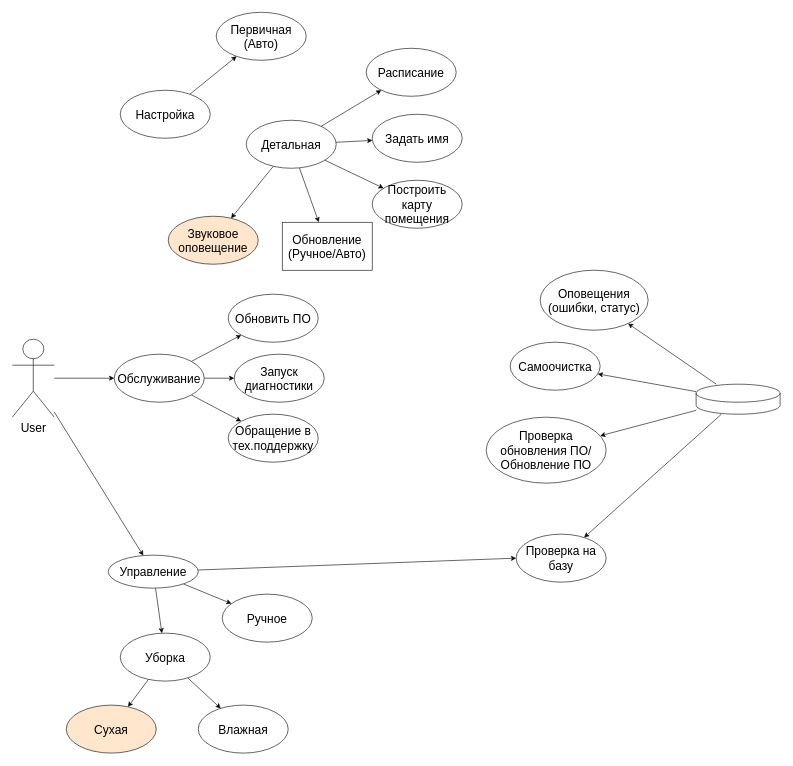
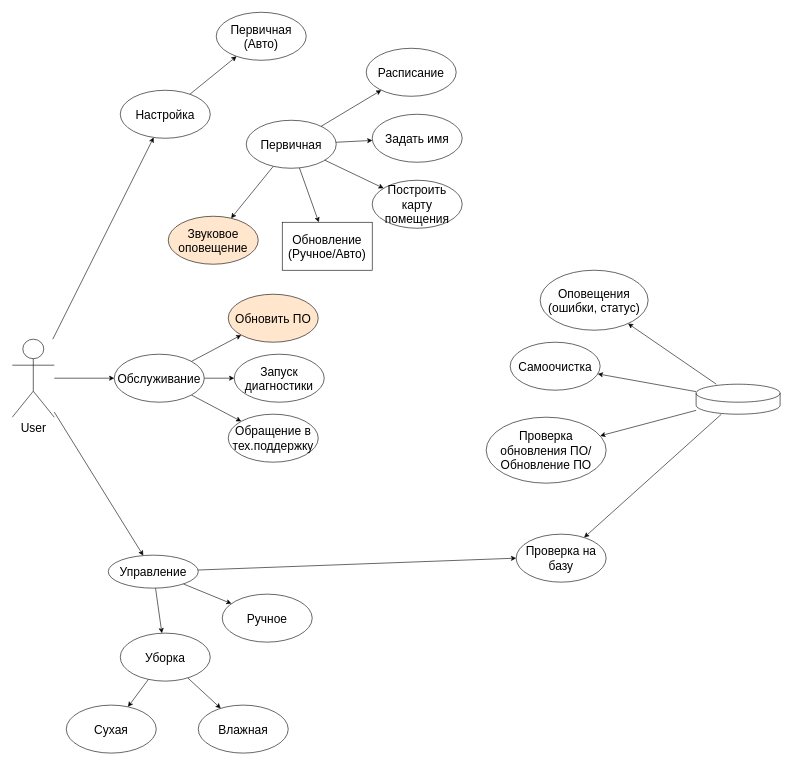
  <mxCell id="0" />
  <mxCell id="1" parent="0" />
+ <mxCell id="2" style="rounded=0;orthogonalLoop=1;jettySize=auto;html=1;" parent="1" source="5" target="11" edge="1"><mxGeometry relative="1" as="geometry" /></mxCell>
  <mxCell id="3" style="rounded=0;orthogonalLoop=1;jettySize=auto;html=1;" parent="1" source="5" target="24" edge="1"><mxGeometry relative="1" as="geometry" /></mxCell>
  <mxCell id="4" style="rounded=0;orthogonalLoop=1;jettySize=auto;html=1;" parent="1" source="5" target="38" edge="1"><mxGeometry relative="1" as="geometry" /></mxCell>
  <mxCell id="5" value="User" style="shape=umlActor;verticalLabelPosition=bottom;verticalAlign=top;html=1;outlineConnect=0;fontSize=20;" parent="1" vertex="1"><mxGeometry x="20" y="565" width="70" height="130" as="geometry" /></mxCell>
  <mxCell id="6" style="rounded=0;orthogonalLoop=1;jettySize=auto;html=1;" parent="1" source="10" target="41" edge="1"><mxGeometry relative="1" as="geometry" /></mxCell>
  <mxCell id="7" style="rounded=0;orthogonalLoop=1;jettySize=auto;html=1;" parent="1" source="10" target="40" edge="1"><mxGeometry relative="1" as="geometry" /></mxCell>
  <mxCell id="8" style="rounded=0;orthogonalLoop=1;jettySize=auto;html=1;" parent="1" source="10" target="42" edge="1"><mxGeometry relative="1" as="geometry" /></mxCell>
  <mxCell id="9" style="rounded=0;orthogonalLoop=1;jettySize=auto;html=1;" parent="1" source="10" target="43" edge="1"><mxGeometry relative="1" as="geometry" /></mxCell>
  <mxCell id="10" value="" style="shape=cylinder3;whiteSpace=wrap;html=1;boundedLbl=1;backgroundOutline=1;size=15;" parent="1" vertex="1"><mxGeometry x="1160" y="640" width="140" height="50" as="geometry" /></mxCell>
  <mxCell id="11" value="Настройка" style="ellipse;whiteSpace=wrap;html=1;fontSize=20;" parent="1" vertex="1"><mxGeometry x="200" y="150" width="150" height="80" as="geometry" /></mxCell>
  <mxCell id="12" value="Первичная&lt;br&gt;(Авто)" style="ellipse;whiteSpace=wrap;html=1;fontSize=20;" parent="1" vertex="1"><mxGeometry x="360" y="20" width="150" height="80" as="geometry" /></mxCell>
  <mxCell id="13" style="rounded=0;orthogonalLoop=1;jettySize=auto;html=1;" parent="1" source="18" target="19" edge="1"><mxGeometry relative="1" as="geometry" /></mxCell>
  <mxCell id="14" style="rounded=0;orthogonalLoop=1;jettySize=auto;html=1;" parent="1" source="18" target="32" edge="1"><mxGeometry relative="1" as="geometry" /></mxCell>
  <mxCell id="15" style="rounded=0;orthogonalLoop=1;jettySize=auto;html=1;" parent="1" source="18" target="44" edge="1"><mxGeometry relative="1" as="geometry" /></mxCell>
  <mxCell id="16" style="rounded=0;orthogonalLoop=1;jettySize=auto;html=1;" parent="1" source="18" target="45" edge="1"><mxGeometry relative="1" as="geometry" /></mxCell>
  <mxCell id="17" style="rounded=0;orthogonalLoop=1;jettySize=auto;html=1;" edge="1" parent="1" source="18" target="25"><mxGeometry relative="1" as="geometry" /></mxCell>
- <mxCell id="18" value="Детальная" style="ellipse;whiteSpace=wrap;html=1;fontSize=20;" parent="1" vertex="1"><mxGeometry x="410" y="200" width="150" height="80" as="geometry" /></mxCell>
+ <mxCell id="18" value="Первичная" style="ellipse;whiteSpace=wrap;html=1;fontSize=20;" parent="1" vertex="1"><mxGeometry x="410" y="200" width="150" height="80" as="geometry" /></mxCell>
  <mxCell id="19" value="Задать имя" style="ellipse;whiteSpace=wrap;html=1;fontSize=20;" parent="1" vertex="1"><mxGeometry x="620" y="190" width="150" height="80" as="geometry" /></mxCell>
  <mxCell id="20" style="rounded=0;orthogonalLoop=1;jettySize=auto;html=1;" parent="1" source="11" target="12" edge="1"><mxGeometry relative="1" as="geometry" /></mxCell>
  <mxCell id="21" style="rounded=0;orthogonalLoop=1;jettySize=auto;html=1;" parent="1" source="24" target="26" edge="1"><mxGeometry relative="1" as="geometry" /></mxCell>
  <mxCell id="22" style="rounded=0;orthogonalLoop=1;jettySize=auto;html=1;" parent="1" source="24" target="29" edge="1"><mxGeometry relative="1" as="geometry" /></mxCell>
  <mxCell id="23" style="rounded=0;orthogonalLoop=1;jettySize=auto;html=1;entryX=0;entryY=0.5;entryDx=0;entryDy=0;" parent="1" source="24" target="41" edge="1"><mxGeometry relative="1" as="geometry" /></mxCell>
  <mxCell id="24" value="Управление" style="ellipse;whiteSpace=wrap;html=1;fontSize=20;" parent="1" vertex="1"><mxGeometry x="180" y="925" width="150" height="55" as="geometry" /></mxCell>
  <mxCell id="25" value="Расписание" style="ellipse;whiteSpace=wrap;html=1;fontSize=20;" parent="1" vertex="1"><mxGeometry x="610" y="80" width="150" height="80" as="geometry" /></mxCell>
  <mxCell id="26" value="Ручное" style="ellipse;whiteSpace=wrap;html=1;fontSize=20;" parent="1" vertex="1"><mxGeometry x="370" y="990" width="150" height="80" as="geometry" /></mxCell>
  <mxCell id="27" style="rounded=0;orthogonalLoop=1;jettySize=auto;html=1;" parent="1" source="29" target="31" edge="1"><mxGeometry relative="1" as="geometry" /></mxCell>
  <mxCell id="28" style="rounded=0;orthogonalLoop=1;jettySize=auto;html=1;" parent="1" source="29" target="30" edge="1"><mxGeometry relative="1" as="geometry" /></mxCell>
  <mxCell id="29" value="Уборка" style="ellipse;whiteSpace=wrap;html=1;fontSize=20;" parent="1" vertex="1"><mxGeometry x="200" y="1055" width="150" height="80" as="geometry" /></mxCell>
  <mxCell id="30" value="Влажная" style="ellipse;whiteSpace=wrap;html=1;fontSize=20;" parent="1" vertex="1"><mxGeometry x="330" y="1175" width="150" height="80" as="geometry" /></mxCell>
- <mxCell id="31" value="Сухая" style="ellipse;whiteSpace=wrap;html=1;fontSize=20;fillColor=#ffe6cc;" parent="1" vertex="1"><mxGeometry x="110" y="1175" width="150" height="80" as="geometry" /></mxCell>
+ <mxCell id="31" value="Сухая" style="ellipse;whiteSpace=wrap;html=1;fontSize=20;" parent="1" vertex="1"><mxGeometry x="110" y="1175" width="150" height="80" as="geometry" /></mxCell>
  <mxCell id="32" value="Построить карту помещения" style="ellipse;whiteSpace=wrap;html=1;fontSize=20;" parent="1" vertex="1"><mxGeometry x="620" y="300" width="150" height="80" as="geometry" /></mxCell>
- <mxCell id="33" value="Обновить ПО" style="ellipse;whiteSpace=wrap;html=1;fontSize=20;" parent="1" vertex="1"><mxGeometry x="380" y="490" width="150" height="80" as="geometry" /></mxCell>
+ <mxCell id="33" value="Обновить ПО" style="ellipse;whiteSpace=wrap;html=1;fontSize=20;fillColor=#ffe6cc;" parent="1" vertex="1"><mxGeometry x="380" y="490" width="150" height="80" as="geometry" /></mxCell>
  <mxCell id="34" value="Запуск диагностики" style="ellipse;whiteSpace=wrap;html=1;fontSize=20;" parent="1" vertex="1"><mxGeometry x="390" y="590" width="150" height="80" as="geometry" /></mxCell>
  <mxCell id="35" style="rounded=0;orthogonalLoop=1;jettySize=auto;html=1;" parent="1" source="38" target="33" edge="1"><mxGeometry relative="1" as="geometry" /></mxCell>
  <mxCell id="36" style="rounded=0;orthogonalLoop=1;jettySize=auto;html=1;" parent="1" source="38" target="34" edge="1"><mxGeometry relative="1" as="geometry" /></mxCell>
  <mxCell id="37" style="rounded=0;orthogonalLoop=1;jettySize=auto;html=1;" parent="1" source="38" target="39" edge="1"><mxGeometry relative="1" as="geometry" /></mxCell>
  <mxCell id="38" value="Обслуживание" style="ellipse;whiteSpace=wrap;html=1;fontSize=20;" parent="1" vertex="1"><mxGeometry x="190" y="590" width="150" height="80" as="geometry" /></mxCell>
  <mxCell id="39" value="Обращение в тех.поддержку" style="ellipse;whiteSpace=wrap;html=1;fontSize=20;" parent="1" vertex="1"><mxGeometry x="380" y="690" width="150" height="80" as="geometry" /></mxCell>
  <mxCell id="40" value="Оповещения (ошибки, статус)" style="ellipse;whiteSpace=wrap;html=1;fontSize=20;" parent="1" vertex="1"><mxGeometry x="900" y="450" width="180" height="100" as="geometry" /></mxCell>
  <mxCell id="41" value="Проверка на базу" style="ellipse;whiteSpace=wrap;html=1;fontSize=20;" parent="1" vertex="1"><mxGeometry x="860" y="890" width="150" height="80" as="geometry" /></mxCell>
  <mxCell id="42" value="Самоочистка" style="ellipse;whiteSpace=wrap;html=1;fontSize=20;" parent="1" vertex="1"><mxGeometry x="850" y="570" width="150" height="80" as="geometry" /></mxCell>
  <mxCell id="43" value="Проверка обновления ПО/Обновление ПО" style="ellipse;whiteSpace=wrap;html=1;fontSize=20;" parent="1" vertex="1"><mxGeometry x="810" y="695" width="200" height="110" as="geometry" /></mxCell>
  <mxCell id="44" value="Обновление&lt;br&gt;(Ручное/Авто)" style="whiteSpace=wrap;html=1;fontSize=20;rounded=0;" parent="1" vertex="1"><mxGeometry x="470" y="370" width="150" height="80" as="geometry" /></mxCell>
  <mxCell id="45" value="Звуковое оповещение" style="ellipse;whiteSpace=wrap;html=1;fontSize=20;fillColor=#ffe6cc;" parent="1" vertex="1"><mxGeometry x="280" y="360" width="150" height="80" as="geometry" /></mxCell>
